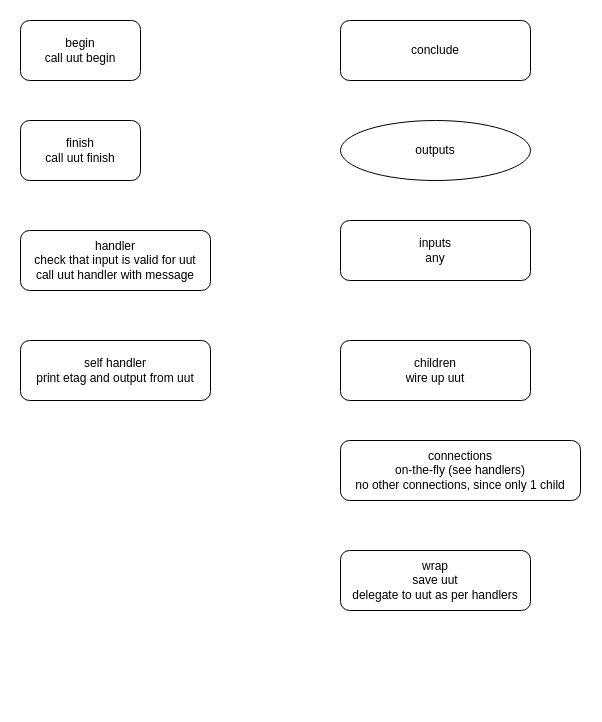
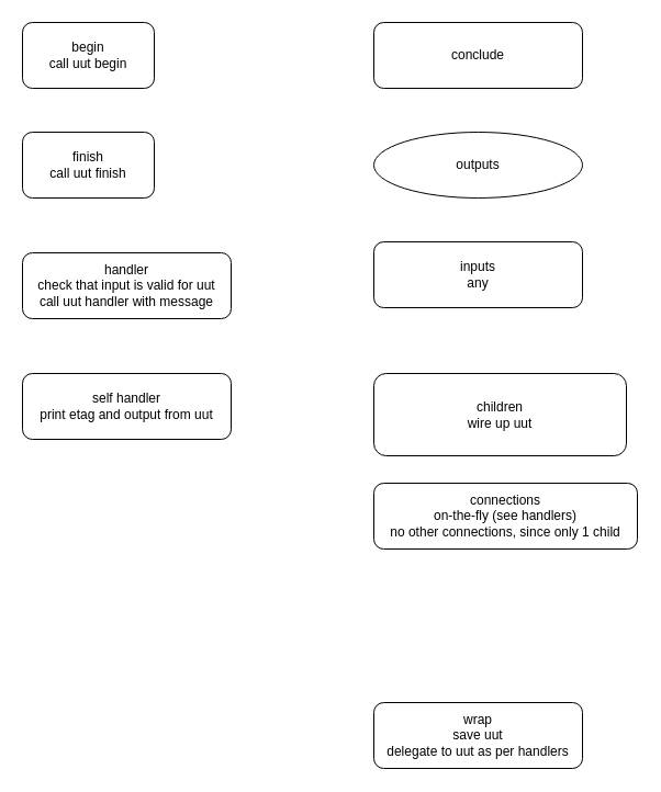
  <mxCell id="0" />
  <mxCell id="1" parent="0" />
  <mxCell id="2" value="begin&lt;br&gt;call uut begin" style="rounded=1;whiteSpace=wrap;html=1;" parent="1" vertex="1"><mxGeometry x="20" y="20" width="120" height="60" as="geometry" /></mxCell>
  <mxCell id="3" value="finish&lt;br&gt;call uut finish" style="rounded=1;whiteSpace=wrap;html=1;" parent="1" vertex="1"><mxGeometry x="20" y="120" width="120" height="60" as="geometry" /></mxCell>
  <mxCell id="4" value="handler&lt;br&gt;check that input is valid for uut&lt;br&gt;call uut handler with message" style="rounded=1;whiteSpace=wrap;html=1;" parent="1" vertex="1"><mxGeometry x="20" y="230" width="190" height="60" as="geometry" /></mxCell>
  <mxCell id="5" value="conclude" style="rounded=1;whiteSpace=wrap;html=1;" parent="1" vertex="1"><mxGeometry x="340" y="20" width="190" height="60" as="geometry" /></mxCell>
  <mxCell id="6" value="self handler&lt;br&gt;print etag and output from uut" style="rounded=1;whiteSpace=wrap;html=1;" parent="1" vertex="1"><mxGeometry x="20" y="340" width="190" height="60" as="geometry" /></mxCell>
  <mxCell id="7" value="inputs&lt;br&gt;any" style="rounded=1;whiteSpace=wrap;html=1;" parent="1" vertex="1"><mxGeometry x="340" y="220" width="190" height="60" as="geometry" /></mxCell>
  <mxCell id="8" value="outputs" style="ellipse;whiteSpace=wrap;html=1;" parent="1" vertex="1"><mxGeometry x="340" y="120" width="190" height="60" as="geometry" /></mxCell>
- <mxCell id="9" value="children&lt;br&gt;wire up uut" style="rounded=1;whiteSpace=wrap;html=1;" parent="1" vertex="1"><mxGeometry x="340" y="340" width="190" height="60" as="geometry" /></mxCell>
+ <mxCell id="9" value="children&lt;br&gt;wire up uut" style="rounded=1;whiteSpace=wrap;html=1;" parent="1" vertex="1"><mxGeometry x="340" y="340" width="230" height="75" as="geometry" /></mxCell>
  <mxCell id="10" value="connections&lt;br&gt;on-the-fly (see handlers)&lt;br&gt;no other connections, since only 1 child" style="rounded=1;whiteSpace=wrap;html=1;" parent="1" vertex="1"><mxGeometry x="340" y="440" width="240" height="60" as="geometry" /></mxCell>
- <mxCell id="11" value="wrap&lt;br&gt;save uut&lt;br&gt;delegate to uut as per handlers" style="rounded=1;whiteSpace=wrap;html=1;" vertex="1" parent="1"><mxGeometry x="340" y="550" width="190" height="60" as="geometry" /></mxCell>
+ <mxCell id="11" value="wrap&lt;br&gt;save uut&lt;br&gt;delegate to uut as per handlers" style="rounded=1;whiteSpace=wrap;html=1;" vertex="1" parent="1"><mxGeometry x="340" y="640" width="190" height="60" as="geometry" /></mxCell>
